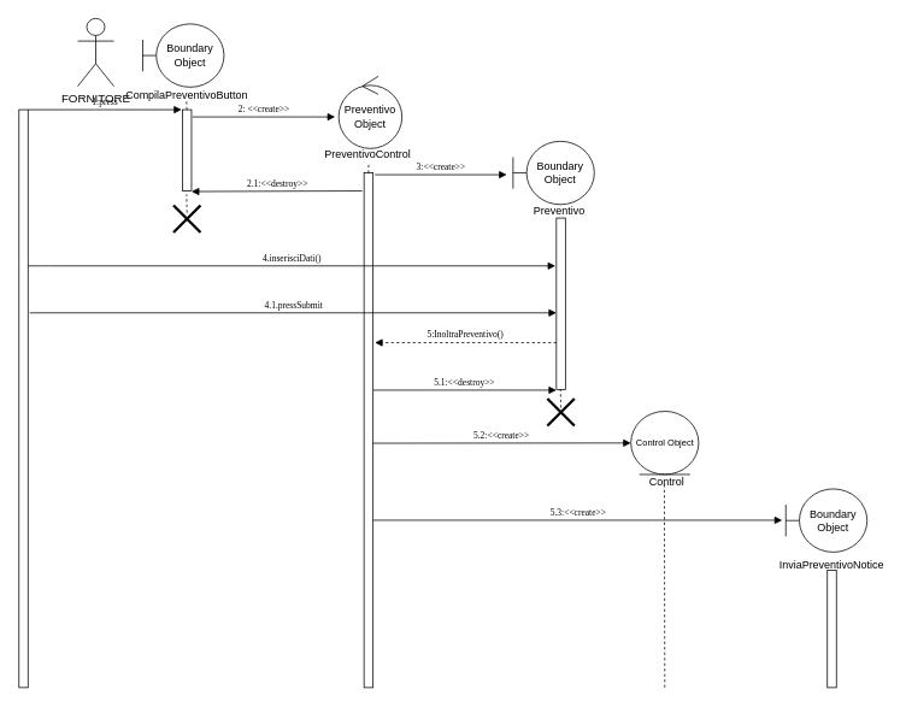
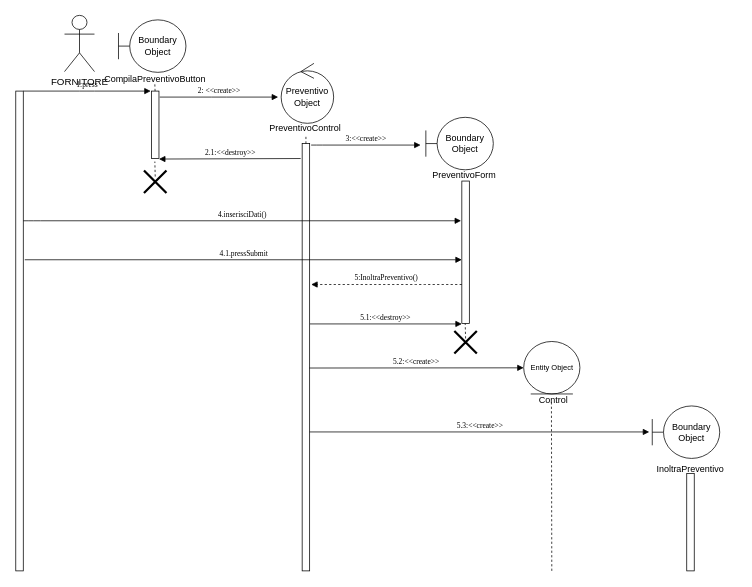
  <mxCell id="0" />
  <mxCell id="1" parent="0" />
  <mxCell id="2" value="" style="html=1;points=[];perimeter=orthogonalPerimeter;rounded=0;shadow=0;comic=0;labelBackgroundColor=none;strokeWidth=1;fontFamily=Verdana;fontSize=12;align=center;" parent="1" vertex="1"><mxGeometry x="615" y="241" width="10" height="190" as="geometry" /></mxCell>
  <mxCell id="3" value="&lt;font style=&quot;font-size: 10px&quot;&gt;3:&amp;lt;&amp;lt;create&amp;gt;&amp;gt;&lt;/font&gt;" style="html=1;verticalAlign=bottom;endArrow=block;labelBackgroundColor=none;fontFamily=Verdana;fontSize=12;edgeStyle=elbowEdgeStyle;elbow=vertical;" parent="1" edge="1"><mxGeometry relative="1" as="geometry"><mxPoint x="414" y="193" as="sourcePoint" /><Array as="points"><mxPoint x="419" y="193" /></Array><mxPoint x="560" y="193" as="targetPoint" /></mxGeometry></mxCell>
  <mxCell id="4" value="&lt;font style=&quot;font-size: 10px&quot;&gt;1:press&lt;/font&gt;" style="html=1;verticalAlign=bottom;endArrow=block;labelBackgroundColor=none;fontFamily=Verdana;fontSize=12;edgeStyle=elbowEdgeStyle;elbow=vertical;exitX=1;exitY=0;exitDx=0;exitDy=0;exitPerimeter=0;" parent="1" source="5" edge="1"><mxGeometry relative="1" as="geometry"><mxPoint x="59" y="121" as="sourcePoint" /><mxPoint x="200" y="121" as="targetPoint" /></mxGeometry></mxCell>
  <mxCell id="5" value="" style="html=1;points=[];perimeter=orthogonalPerimeter;rounded=0;shadow=0;comic=0;labelBackgroundColor=none;strokeWidth=1;fontFamily=Verdana;fontSize=12;align=center;" parent="1" vertex="1"><mxGeometry x="20" y="121" width="10" height="640" as="geometry" /></mxCell>
  <mxCell id="6" value="&lt;font style=&quot;font-size: 13px&quot;&gt;FORNITORE&lt;/font&gt;" style="shape=umlActor;verticalLabelPosition=bottom;verticalAlign=top;html=1;outlineConnect=0;" parent="1" vertex="1"><mxGeometry x="85" y="20" width="40" height="75" as="geometry" /></mxCell>
  <mxCell id="7" value="" style="html=1;points=[];perimeter=orthogonalPerimeter;rounded=0;shadow=0;comic=0;labelBackgroundColor=none;strokeWidth=1;fontFamily=Verdana;fontSize=12;align=center;" parent="1" vertex="1"><mxGeometry x="402" y="191" width="10" height="570" as="geometry" /></mxCell>
  <mxCell id="8" value="" style="endArrow=none;dashed=1;html=1;" parent="1" edge="1"><mxGeometry width="50" height="50" relative="1" as="geometry"><mxPoint x="206" y="235" as="sourcePoint" /><mxPoint x="205.5" y="215" as="targetPoint" /></mxGeometry></mxCell>
  <mxCell id="9" value="Boundary Object" style="shape=umlBoundary;whiteSpace=wrap;html=1;" parent="1" vertex="1"><mxGeometry x="157" y="26" width="90" height="70" as="geometry" /></mxCell>
  <mxCell id="10" value="CompilaPreventivoButton" style="text;align=center;fontStyle=0;verticalAlign=middle;spacingLeft=3;spacingRight=3;strokeColor=none;rotatable=0;points=[[0,0.5],[1,0.5]];portConstraint=eastwest;" parent="1" vertex="1"><mxGeometry x="141" y="91" width="130" height="26" as="geometry" /></mxCell>
  <mxCell id="11" value="Preventivo Object" style="ellipse;shape=umlControl;whiteSpace=wrap;html=1;" parent="1" vertex="1"><mxGeometry x="374" y="84" width="70" height="80" as="geometry" /></mxCell>
  <mxCell id="12" value="&lt;font style=&quot;font-size: 10px&quot;&gt;2: &amp;lt;&amp;lt;create&amp;gt;&amp;gt;&lt;/font&gt;" style="html=1;verticalAlign=bottom;endArrow=block;labelBackgroundColor=none;fontFamily=Verdana;fontSize=12;edgeStyle=elbowEdgeStyle;elbow=vertical;" parent="1" edge="1"><mxGeometry relative="1" as="geometry"><mxPoint x="212" y="129" as="sourcePoint" /><mxPoint x="370" y="129" as="targetPoint" /></mxGeometry></mxCell>
  <mxCell id="13" value="PreventivoControl " style="text;align=center;fontStyle=0;verticalAlign=middle;spacingLeft=3;spacingRight=3;strokeColor=none;rotatable=0;points=[[0,0.5],[1,0.5]];portConstraint=eastwest;" parent="1" vertex="1"><mxGeometry x="348" y="152" width="120" height="36" as="geometry" /></mxCell>
  <mxCell id="14" value="" style="shape=umlDestroy;whiteSpace=wrap;html=1;strokeWidth=3;" parent="1" vertex="1"><mxGeometry x="191" y="227" width="30" height="30" as="geometry" /></mxCell>
  <mxCell id="15" value="Boundary Object" style="shape=umlBoundary;whiteSpace=wrap;html=1;" parent="1" vertex="1"><mxGeometry x="567" y="156" width="90" height="70" as="geometry" /></mxCell>
- <mxCell id="16" value="Preventivo " style="text;align=center;fontStyle=0;verticalAlign=middle;spacingLeft=3;spacingRight=3;strokeColor=none;rotatable=0;points=[[0,0.5],[1,0.5]];portConstraint=eastwest;" parent="1" vertex="1"><mxGeometry x="560" y="215" width="120" height="36" as="geometry" /></mxCell>
+ <mxCell id="16" value="PreventivoForm " style="text;align=center;fontStyle=0;verticalAlign=middle;spacingLeft=3;spacingRight=3;strokeColor=none;rotatable=0;points=[[0,0.5],[1,0.5]];portConstraint=eastwest;" parent="1" vertex="1"><mxGeometry x="560" y="215" width="120" height="36" as="geometry" /></mxCell>
  <mxCell id="17" value="&lt;span style=&quot;font-size: 10px&quot;&gt;4.inserisciDati()&lt;/span&gt;" style="html=1;verticalAlign=bottom;endArrow=block;labelBackgroundColor=none;fontFamily=Verdana;fontSize=12;edgeStyle=elbowEdgeStyle;elbow=vertical;" parent="1" edge="1"><mxGeometry relative="1" as="geometry"><mxPoint x="30" y="294" as="sourcePoint" /><Array as="points"><mxPoint x="43" y="294" /></Array><mxPoint x="614" y="294" as="targetPoint" /></mxGeometry></mxCell>
  <mxCell id="18" value="&lt;span style=&quot;font-size: 10px&quot;&gt;4.1.pressSubmit&lt;/span&gt;" style="html=1;verticalAlign=bottom;endArrow=block;labelBackgroundColor=none;fontFamily=Verdana;fontSize=12;edgeStyle=elbowEdgeStyle;elbow=vertical;" parent="1" edge="1"><mxGeometry relative="1" as="geometry"><mxPoint x="32" y="346" as="sourcePoint" /><Array as="points" /><mxPoint x="615" y="346.07" as="targetPoint" /></mxGeometry></mxCell>
  <mxCell id="19" value="" style="endArrow=none;dashed=1;html=1;" parent="1" edge="1"><mxGeometry width="50" height="50" relative="1" as="geometry"><mxPoint x="620" y="451" as="sourcePoint" /><mxPoint x="619.5" y="431" as="targetPoint" /></mxGeometry></mxCell>
  <mxCell id="20" value="" style="shape=umlDestroy;whiteSpace=wrap;html=1;strokeWidth=3;" parent="1" vertex="1"><mxGeometry x="605" y="441" width="30" height="30" as="geometry" /></mxCell>
- <mxCell id="21" value="Control Object" style="ellipse;shape=umlEntity;whiteSpace=wrap;html=1;fontSize=10;" parent="1" vertex="1"><mxGeometry x="697.5" y="455" width="75" height="70" as="geometry" /></mxCell>
+ <mxCell id="21" value="Entity Object" style="ellipse;shape=umlEntity;whiteSpace=wrap;html=1;fontSize=10;" parent="1" vertex="1"><mxGeometry x="697.5" y="455" width="75" height="70" as="geometry" /></mxCell>
  <mxCell id="22" value="Control" style="text;align=center;fontStyle=0;verticalAlign=middle;spacingLeft=3;spacingRight=3;strokeColor=none;rotatable=0;points=[[0,0.5],[1,0.5]];portConstraint=eastwest;fontSize=12;" parent="1" vertex="1"><mxGeometry x="697.5" y="519" width="80" height="26" as="geometry" /></mxCell>
  <mxCell id="23" value="Boundary Object" style="shape=umlBoundary;whiteSpace=wrap;html=1;fontSize=12;" parent="1" vertex="1"><mxGeometry x="869" y="541" width="90" height="70" as="geometry" /></mxCell>
- <mxCell id="24" value="InviaPreventivoNotice" style="text;align=center;fontStyle=0;verticalAlign=middle;spacingLeft=3;spacingRight=3;strokeColor=none;rotatable=0;points=[[0,0.5],[1,0.5]];portConstraint=eastwest;fontSize=12;" parent="1" vertex="1"><mxGeometry x="860" y="611" width="120" height="26" as="geometry" /></mxCell>
+ <mxCell id="24" value="InoltraPreventivo" style="text;align=center;fontStyle=0;verticalAlign=middle;spacingLeft=3;spacingRight=3;strokeColor=none;rotatable=0;points=[[0,0.5],[1,0.5]];portConstraint=eastwest;fontSize=12;" parent="1" vertex="1"><mxGeometry x="860" y="611" width="120" height="26" as="geometry" /></mxCell>
  <mxCell id="25" value="" style="endArrow=none;dashed=1;html=1;fontSize=12;" parent="1" edge="1"><mxGeometry width="50" height="50" relative="1" as="geometry"><mxPoint x="735" y="761" as="sourcePoint" /><mxPoint x="734.5" y="535" as="targetPoint" /></mxGeometry></mxCell>
  <mxCell id="26" value="" style="html=1;points=[];perimeter=orthogonalPerimeter;rounded=0;shadow=0;comic=0;labelBackgroundColor=none;strokeWidth=1;fontFamily=Verdana;fontSize=12;align=center;" parent="1" vertex="1"><mxGeometry x="915" y="631" width="10" height="130" as="geometry" /></mxCell>
  <mxCell id="27" value="&lt;span style=&quot;font-size: 10px&quot;&gt;5:InoltraPreventivo()&lt;/span&gt;" style="html=1;verticalAlign=bottom;endArrow=block;labelBackgroundColor=none;fontFamily=Verdana;fontSize=12;edgeStyle=elbowEdgeStyle;elbow=vertical;dashed=1;" parent="1" edge="1"><mxGeometry relative="1" as="geometry"><mxPoint x="615" y="379" as="sourcePoint" /><Array as="points"><mxPoint x="560" y="379" /><mxPoint x="520" y="379" /><mxPoint x="500" y="374" /><mxPoint x="590" y="374" /></Array><mxPoint x="414" y="379" as="targetPoint" /></mxGeometry></mxCell>
  <mxCell id="28" value="" style="endArrow=none;dashed=1;html=1;entryX=0.517;entryY=0.806;entryDx=0;entryDy=0;entryPerimeter=0;" parent="1" edge="1"><mxGeometry width="50" height="50" relative="1" as="geometry"><mxPoint x="407.04" y="191" as="sourcePoint" /><mxPoint x="407.04" y="181.016" as="targetPoint" /></mxGeometry></mxCell>
  <mxCell id="29" value="" style="endArrow=none;dashed=1;html=1;" parent="1" edge="1"><mxGeometry width="50" height="50" relative="1" as="geometry"><mxPoint x="205.481" y="112" as="sourcePoint" /><mxPoint x="206" y="126" as="targetPoint" /></mxGeometry></mxCell>
  <mxCell id="30" value="" style="html=1;points=[];perimeter=orthogonalPerimeter;rounded=0;shadow=0;comic=0;labelBackgroundColor=none;strokeWidth=1;fontFamily=Verdana;fontSize=12;align=center;" parent="1" vertex="1"><mxGeometry x="201" y="121" width="10" height="90" as="geometry" /></mxCell>
  <mxCell id="31" value="&lt;span style=&quot;font-size: 10px&quot;&gt;2.1:&amp;lt;&amp;lt;destroy&amp;gt;&amp;gt;&lt;/span&gt;" style="html=1;verticalAlign=bottom;endArrow=block;labelBackgroundColor=none;fontFamily=Verdana;fontSize=12;edgeStyle=elbowEdgeStyle;elbow=vertical;exitX=-0.2;exitY=0.035;exitDx=0;exitDy=0;exitPerimeter=0;" parent="1" source="7" edge="1"><mxGeometry relative="1" as="geometry"><mxPoint x="351" y="211" as="sourcePoint" /><Array as="points"><mxPoint x="363" y="211.66" /></Array><mxPoint x="211" y="212" as="targetPoint" /></mxGeometry></mxCell>
  <mxCell id="32" value="&lt;span style=&quot;font-size: 10px&quot;&gt;5.3:&amp;lt;&amp;lt;create&amp;gt;&amp;gt;&lt;/span&gt;" style="html=1;verticalAlign=bottom;endArrow=block;labelBackgroundColor=none;fontFamily=Verdana;fontSize=12;edgeStyle=elbowEdgeStyle;elbow=vertical;" parent="1" edge="1"><mxGeometry relative="1" as="geometry"><mxPoint x="412" y="575.68" as="sourcePoint" /><Array as="points"><mxPoint x="748" y="575.68" /><mxPoint x="425" y="555.68" /></Array><mxPoint x="865" y="576" as="targetPoint" /></mxGeometry></mxCell>
  <mxCell id="33" value="&lt;span style=&quot;font-size: 10px&quot;&gt;5.2:&amp;lt;&amp;lt;create&amp;gt;&amp;gt;&lt;/span&gt;" style="html=1;verticalAlign=bottom;endArrow=block;labelBackgroundColor=none;fontFamily=Verdana;fontSize=12;edgeStyle=elbowEdgeStyle;elbow=vertical;exitX=0.968;exitY=0.499;exitDx=0;exitDy=0;exitPerimeter=0;" parent="1" edge="1"><mxGeometry relative="1" as="geometry"><mxPoint x="411.68" y="490.4" as="sourcePoint" /><Array as="points"><mxPoint x="419.5" y="490.14" /></Array><mxPoint x="697.5" y="490.52" as="targetPoint" /></mxGeometry></mxCell>
  <mxCell id="34" value="&lt;span style=&quot;font-size: 10px&quot;&gt;5.1:&amp;lt;&amp;lt;destroy&amp;gt;&amp;gt;&lt;/span&gt;" style="html=1;verticalAlign=bottom;endArrow=block;labelBackgroundColor=none;fontFamily=Verdana;fontSize=12;edgeStyle=elbowEdgeStyle;elbow=vertical;exitX=1.046;exitY=0.401;exitDx=0;exitDy=0;exitPerimeter=0;" parent="1" edge="1"><mxGeometry relative="1" as="geometry"><mxPoint x="412.46" y="431.6" as="sourcePoint" /><Array as="points"><mxPoint x="342" y="431.62" /></Array><mxPoint x="615" y="432" as="targetPoint" /></mxGeometry></mxCell>
